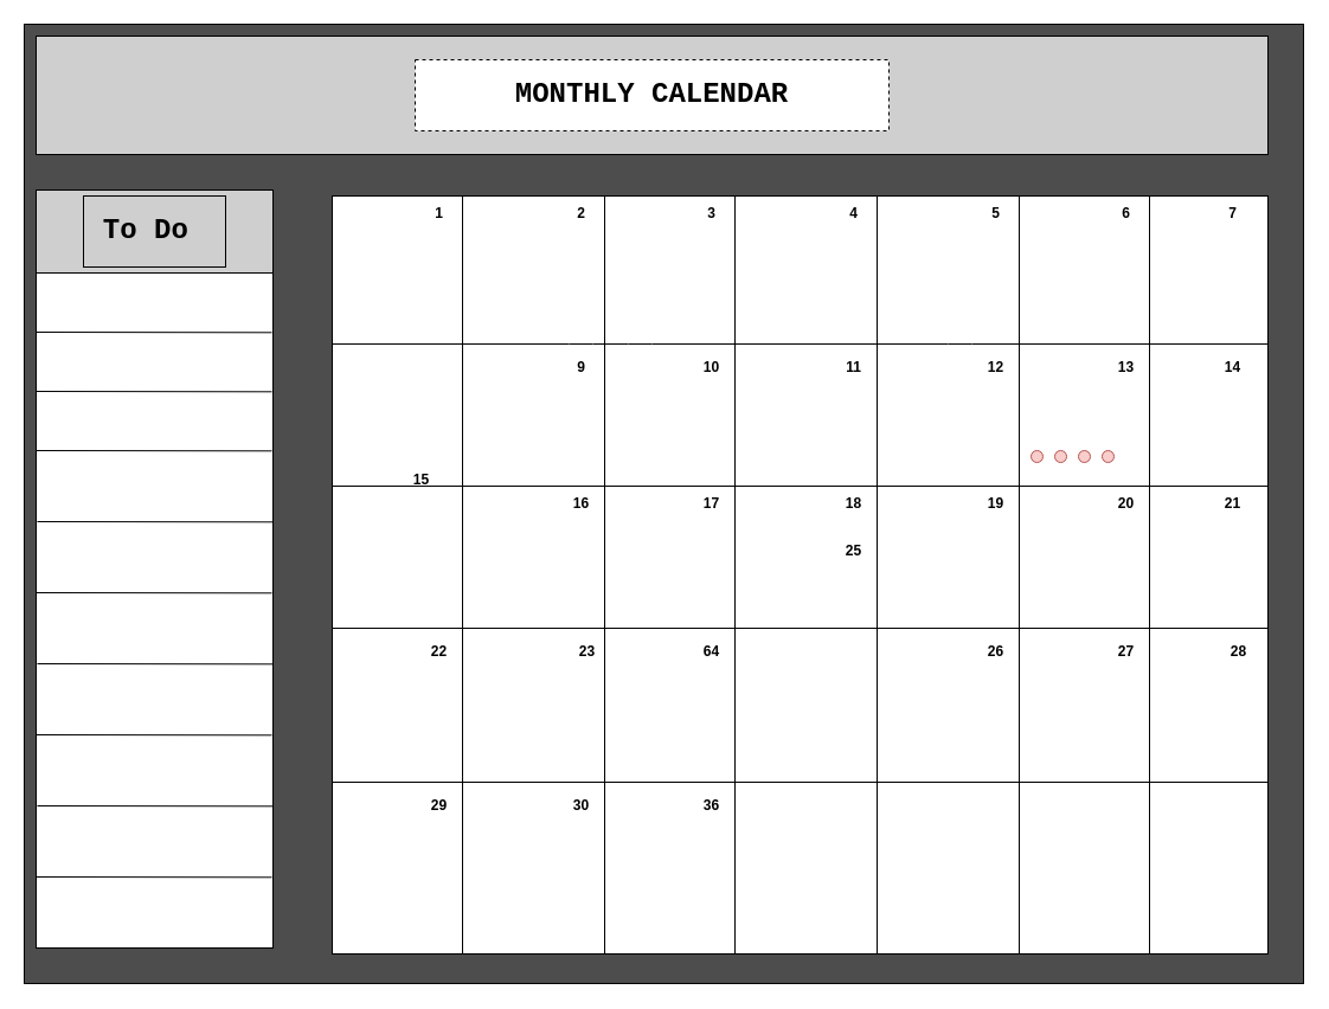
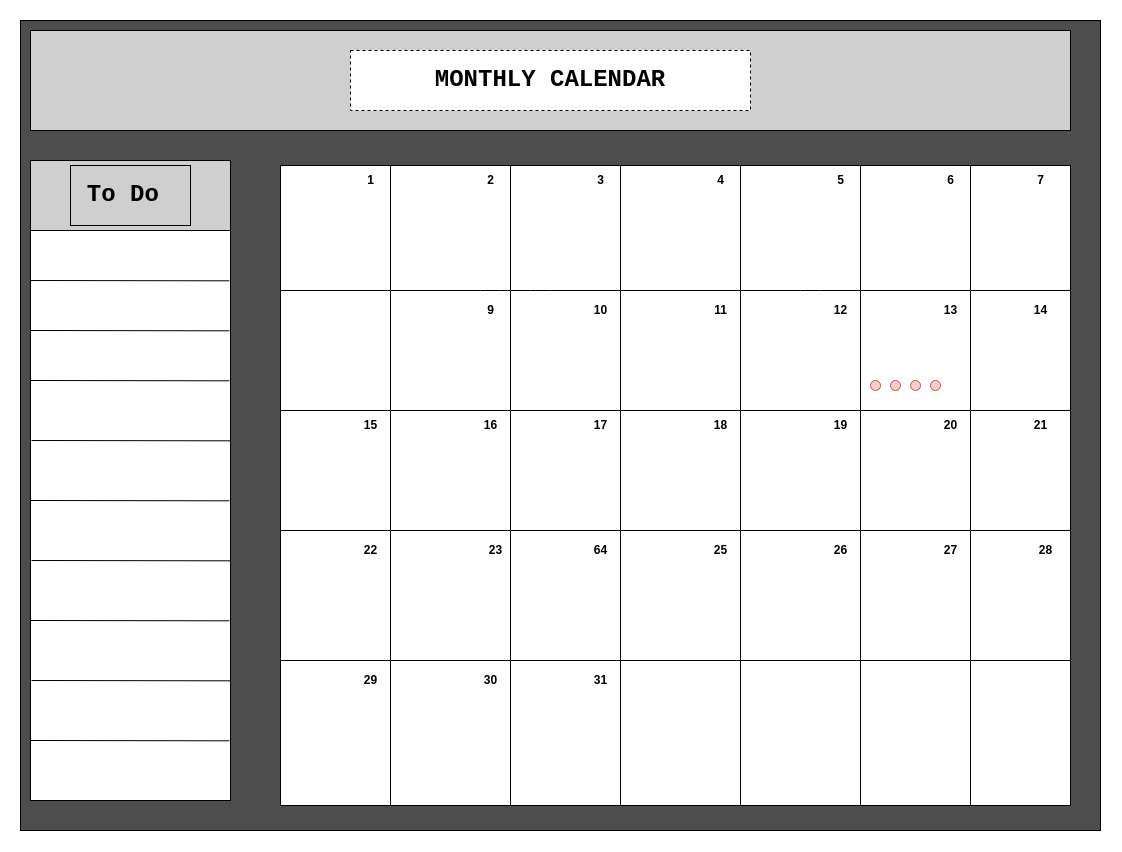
  <mxCell id="0" />
  <mxCell id="1" parent="0" />
  <mxCell id="2" value="" style="whiteSpace=wrap;html=1;fillColor=#4D4D4D;" parent="1" vertex="1"><mxGeometry x="20" y="20" width="1080" height="810" as="geometry" /></mxCell>
  <mxCell id="3" value="" style="rounded=0;whiteSpace=wrap;html=1;fillColor=#CFCFCF;" parent="1" vertex="1"><mxGeometry x="30" y="30" width="1040" height="100" as="geometry" /></mxCell>
  <mxCell id="4" value="&lt;font style=&quot;font-size: 24px&quot; face=&quot;Courier New&quot;&gt;&lt;b&gt;MONTHLY CALENDAR&lt;/b&gt;&lt;/font&gt;" style="whiteSpace=wrap;html=1;dashed=1;" parent="1" vertex="1"><mxGeometry x="350" y="50" width="400" height="60" as="geometry" /></mxCell>
  <mxCell id="5" value="" style="rounded=0;whiteSpace=wrap;html=1;fillColor=#FFFFFF;" parent="1" vertex="1"><mxGeometry x="30" y="160" width="200" height="640" as="geometry" /></mxCell>
  <mxCell id="6" value="" style="rounded=0;whiteSpace=wrap;html=1;" parent="1" vertex="1"><mxGeometry x="280" y="165" width="790" height="640" as="geometry" /></mxCell>
  <mxCell id="7" value="" style="rounded=0;whiteSpace=wrap;html=1;fillColor=#CFCFCF;" parent="1" vertex="1"><mxGeometry x="30" y="160" width="200" height="70" as="geometry" /></mxCell>
  <mxCell id="8" value="&lt;font style=&quot;font-size: 24px&quot; face=&quot;Courier New&quot;&gt;&lt;b&gt;To Do&amp;nbsp;&lt;/b&gt;&lt;/font&gt;" style="whiteSpace=wrap;html=1;fillColor=#cfcfcf;" parent="1" vertex="1"><mxGeometry x="70" y="165" width="120" height="60" as="geometry" /></mxCell>
  <mxCell id="9" value="" style="endArrow=none;html=1;entryX=0.995;entryY=0.188;entryDx=0;entryDy=0;entryPerimeter=0;" parent="1" target="5" edge="1"><mxGeometry width="50" height="50" relative="1" as="geometry"><mxPoint x="30" y="280" as="sourcePoint" /><mxPoint x="130" y="300" as="targetPoint" /></mxGeometry></mxCell>
  <mxCell id="10" value="" style="endArrow=none;html=1;entryX=0.995;entryY=0.188;entryDx=0;entryDy=0;entryPerimeter=0;" parent="1" edge="1"><mxGeometry width="50" height="50" relative="1" as="geometry"><mxPoint x="30" y="330" as="sourcePoint" /><mxPoint x="229" y="330.32" as="targetPoint" /></mxGeometry></mxCell>
  <mxCell id="11" value="" style="endArrow=none;html=1;entryX=0.995;entryY=0.188;entryDx=0;entryDy=0;entryPerimeter=0;" parent="1" edge="1"><mxGeometry width="50" height="50" relative="1" as="geometry"><mxPoint x="30" y="380" as="sourcePoint" /><mxPoint x="229" y="380.32" as="targetPoint" /></mxGeometry></mxCell>
  <mxCell id="12" value="" style="endArrow=none;html=1;entryX=0.995;entryY=0.188;entryDx=0;entryDy=0;entryPerimeter=0;" parent="1" edge="1"><mxGeometry width="50" height="50" relative="1" as="geometry"><mxPoint x="31" y="440" as="sourcePoint" /><mxPoint x="230" y="440.32" as="targetPoint" /></mxGeometry></mxCell>
  <mxCell id="13" value="" style="endArrow=none;html=1;entryX=0.995;entryY=0.188;entryDx=0;entryDy=0;entryPerimeter=0;" parent="1" edge="1"><mxGeometry width="50" height="50" relative="1" as="geometry"><mxPoint x="30" y="500" as="sourcePoint" /><mxPoint x="229" y="500.32" as="targetPoint" /></mxGeometry></mxCell>
  <mxCell id="14" value="" style="endArrow=none;html=1;entryX=0.995;entryY=0.188;entryDx=0;entryDy=0;entryPerimeter=0;" parent="1" edge="1"><mxGeometry width="50" height="50" relative="1" as="geometry"><mxPoint x="31" y="560" as="sourcePoint" /><mxPoint x="230" y="560.32" as="targetPoint" /></mxGeometry></mxCell>
  <mxCell id="15" value="" style="endArrow=none;html=1;entryX=0.995;entryY=0.188;entryDx=0;entryDy=0;entryPerimeter=0;" parent="1" edge="1"><mxGeometry width="50" height="50" relative="1" as="geometry"><mxPoint x="30" y="620" as="sourcePoint" /><mxPoint x="229" y="620.32" as="targetPoint" /></mxGeometry></mxCell>
  <mxCell id="16" value="" style="endArrow=none;html=1;entryX=0.995;entryY=0.188;entryDx=0;entryDy=0;entryPerimeter=0;" parent="1" edge="1"><mxGeometry width="50" height="50" relative="1" as="geometry"><mxPoint x="31" y="680" as="sourcePoint" /><mxPoint x="230" y="680.32" as="targetPoint" /></mxGeometry></mxCell>
  <mxCell id="17" value="" style="endArrow=none;html=1;entryX=0.995;entryY=0.188;entryDx=0;entryDy=0;entryPerimeter=0;" parent="1" edge="1"><mxGeometry width="50" height="50" relative="1" as="geometry"><mxPoint x="30" y="740" as="sourcePoint" /><mxPoint x="229" y="740.32" as="targetPoint" /></mxGeometry></mxCell>
  <mxCell id="18" value="" style="endArrow=none;html=1;" parent="1" edge="1"><mxGeometry width="50" height="50" relative="1" as="geometry"><mxPoint x="280" y="290" as="sourcePoint" /><mxPoint x="1070" y="290" as="targetPoint" /><Array as="points"><mxPoint x="490" y="290" /><mxPoint x="540" y="290" /><mxPoint x="810" y="290" /></Array></mxGeometry></mxCell>
  <mxCell id="19" value="" style="endArrow=none;html=1;entryX=1;entryY=0.25;entryDx=0;entryDy=0;" parent="1" edge="1"><mxGeometry width="50" height="50" relative="1" as="geometry"><mxPoint x="280" y="410" as="sourcePoint" /><mxPoint x="1070" y="410" as="targetPoint" /></mxGeometry></mxCell>
  <mxCell id="20" value="" style="endArrow=none;html=1;entryX=1;entryY=0.25;entryDx=0;entryDy=0;" parent="1" edge="1"><mxGeometry width="50" height="50" relative="1" as="geometry"><mxPoint x="280" y="530" as="sourcePoint" /><mxPoint x="1070" y="530" as="targetPoint" /></mxGeometry></mxCell>
  <mxCell id="21" value="" style="endArrow=none;html=1;entryX=1;entryY=0.25;entryDx=0;entryDy=0;" parent="1" edge="1"><mxGeometry width="50" height="50" relative="1" as="geometry"><mxPoint x="280" y="660" as="sourcePoint" /><mxPoint x="1070" y="660" as="targetPoint" /></mxGeometry></mxCell>
  <mxCell id="22" value="" style="endArrow=none;html=1;entryX=0.204;entryY=0.998;entryDx=0;entryDy=0;exitX=0.204;exitY=-0.002;exitDx=0;exitDy=0;exitPerimeter=0;entryPerimeter=0;" parent="1" edge="1"><mxGeometry width="50" height="50" relative="1" as="geometry"><mxPoint x="510" y="165" as="sourcePoint" /><mxPoint x="510" y="805" as="targetPoint" /></mxGeometry></mxCell>
  <mxCell id="23" value="" style="endArrow=none;html=1;entryX=0.204;entryY=0.998;entryDx=0;entryDy=0;exitX=0.204;exitY=-0.002;exitDx=0;exitDy=0;exitPerimeter=0;entryPerimeter=0;" parent="1" edge="1"><mxGeometry width="50" height="50" relative="1" as="geometry"><mxPoint x="390" y="165" as="sourcePoint" /><mxPoint x="390" y="805" as="targetPoint" /></mxGeometry></mxCell>
  <mxCell id="24" value="" style="endArrow=none;html=1;entryX=0.204;entryY=0.998;entryDx=0;entryDy=0;exitX=0.204;exitY=-0.002;exitDx=0;exitDy=0;exitPerimeter=0;entryPerimeter=0;" parent="1" edge="1"><mxGeometry width="50" height="50" relative="1" as="geometry"><mxPoint x="620" y="165" as="sourcePoint" /><mxPoint x="620" y="805" as="targetPoint" /></mxGeometry></mxCell>
  <mxCell id="25" value="" style="endArrow=none;html=1;entryX=0.204;entryY=0.998;entryDx=0;entryDy=0;exitX=0.204;exitY=-0.002;exitDx=0;exitDy=0;exitPerimeter=0;entryPerimeter=0;" parent="1" edge="1"><mxGeometry width="50" height="50" relative="1" as="geometry"><mxPoint x="740" y="165" as="sourcePoint" /><mxPoint x="740" y="805" as="targetPoint" /></mxGeometry></mxCell>
  <mxCell id="26" value="" style="endArrow=none;html=1;entryX=0.204;entryY=0.998;entryDx=0;entryDy=0;exitX=0.204;exitY=-0.002;exitDx=0;exitDy=0;exitPerimeter=0;entryPerimeter=0;" parent="1" edge="1"><mxGeometry width="50" height="50" relative="1" as="geometry"><mxPoint x="860" y="165" as="sourcePoint" /><mxPoint x="860" y="805" as="targetPoint" /></mxGeometry></mxCell>
  <mxCell id="27" value="" style="endArrow=none;html=1;entryX=0.204;entryY=0.998;entryDx=0;entryDy=0;exitX=0.204;exitY=-0.002;exitDx=0;exitDy=0;exitPerimeter=0;entryPerimeter=0;" parent="1" edge="1"><mxGeometry width="50" height="50" relative="1" as="geometry"><mxPoint x="970" y="165" as="sourcePoint" /><mxPoint x="970" y="805" as="targetPoint" /></mxGeometry></mxCell>
  <mxCell id="28" value="1" style="text;html=1;resizable=0;autosize=1;align=center;verticalAlign=middle;points=[];fillColor=none;strokeColor=none;rounded=0;fontStyle=1" parent="1" vertex="1"><mxGeometry x="360" y="170" width="20" height="20" as="geometry" /></mxCell>
  <mxCell id="29" value="2" style="text;html=1;resizable=0;autosize=1;align=center;verticalAlign=middle;points=[];fillColor=none;strokeColor=none;rounded=0;fontStyle=1" parent="1" vertex="1"><mxGeometry x="480" y="170" width="20" height="20" as="geometry" /></mxCell>
  <mxCell id="30" value="3" style="text;html=1;resizable=0;autosize=1;align=center;verticalAlign=middle;points=[];fillColor=none;strokeColor=none;rounded=0;fontStyle=1" parent="1" vertex="1"><mxGeometry x="590" y="170" width="20" height="20" as="geometry" /></mxCell>
  <mxCell id="31" value="4" style="text;html=1;resizable=0;autosize=1;align=center;verticalAlign=middle;points=[];fillColor=none;strokeColor=none;rounded=0;fontStyle=1" parent="1" vertex="1"><mxGeometry x="710" y="170" width="20" height="20" as="geometry" /></mxCell>
  <mxCell id="32" value="5" style="text;html=1;resizable=0;autosize=1;align=center;verticalAlign=middle;points=[];fillColor=none;strokeColor=none;rounded=0;fontStyle=1" parent="1" vertex="1"><mxGeometry x="830" y="170" width="20" height="20" as="geometry" /></mxCell>
  <mxCell id="33" value="6" style="text;html=1;resizable=0;autosize=1;align=center;verticalAlign=middle;points=[];fillColor=none;strokeColor=none;rounded=0;fontStyle=1" parent="1" vertex="1"><mxGeometry x="940" y="170" width="20" height="20" as="geometry" /></mxCell>
  <mxCell id="34" value="7" style="text;html=1;resizable=0;autosize=1;align=center;verticalAlign=middle;points=[];fillColor=none;strokeColor=none;rounded=0;fontStyle=1" parent="1" vertex="1"><mxGeometry x="1030" y="170" width="20" height="20" as="geometry" /></mxCell>
  <mxCell id="35" value="9" style="text;html=1;resizable=0;autosize=1;align=center;verticalAlign=middle;points=[];fillColor=none;strokeColor=none;rounded=0;fontStyle=1" parent="1" vertex="1"><mxGeometry x="480" y="300" width="20" height="20" as="geometry" /></mxCell>
  <mxCell id="36" value="10" style="text;html=1;resizable=0;autosize=1;align=center;verticalAlign=middle;points=[];fillColor=none;strokeColor=none;rounded=0;fontStyle=1" parent="1" vertex="1"><mxGeometry x="585" y="300" width="30" height="20" as="geometry" /></mxCell>
  <mxCell id="37" value="11" style="text;html=1;resizable=0;autosize=1;align=center;verticalAlign=middle;points=[];fillColor=none;strokeColor=none;rounded=0;fontStyle=1" parent="1" vertex="1"><mxGeometry x="705" y="300" width="30" height="20" as="geometry" /></mxCell>
  <mxCell id="38" value="12" style="text;html=1;resizable=0;autosize=1;align=center;verticalAlign=middle;points=[];fillColor=none;strokeColor=none;rounded=0;fontStyle=1" parent="1" vertex="1"><mxGeometry x="825" y="300" width="30" height="20" as="geometry" /></mxCell>
  <mxCell id="39" value="13" style="text;html=1;resizable=0;autosize=1;align=center;verticalAlign=middle;points=[];fillColor=none;strokeColor=none;rounded=0;fontStyle=1" parent="1" vertex="1"><mxGeometry x="935" y="300" width="30" height="20" as="geometry" /></mxCell>
  <mxCell id="40" value="14&lt;span style=&quot;color: rgba(0 , 0 , 0 , 0) ; font-family: monospace ; font-size: 0px&quot;&gt;%3CmxGraphModel%3E%3Croot%3E%3CmxCell%20id%3D%220%22%2F%3E%3CmxCell%20id%3D%221%22%20parent%3D%220%22%2F%3E%3CmxCell%20id%3D%222%22%20value%3D%221%22%20style%3D%22text%3Bhtml%3D1%3Bresizable%3D0%3Bautosize%3D1%3Balign%3Dcenter%3BverticalAlign%3Dmiddle%3Bpoints%3D%5B%5D%3BfillColor%3Dnone%3BstrokeColor%3Dnone%3Brounded%3D0%3B%22%20vertex%3D%221%22%20parent%3D%221%22%3E%3CmxGeometry%20x%3D%22360%22%20y%3D%22170%22%20width%3D%2220%22%20height%3D%2220%22%20as%3D%22geometry%22%2F%3E%3C%2FmxCell%3E%3C%2Froot%3E%3C%2FmxGraphModel%3E&lt;/span&gt;&lt;span style=&quot;color: rgba(0 , 0 , 0 , 0) ; font-family: monospace ; font-size: 0px&quot;&gt;%3CmxGraphModel%3E%3Croot%3E%3CmxCell%20id%3D%220%22%2F%3E%3CmxCell%20id%3D%221%22%20parent%3D%220%22%2F%3E%3CmxCell%20id%3D%222%22%20value%3D%221%22%20style%3D%22text%3Bhtml%3D1%3Bresizable%3D0%3Bautosize%3D1%3Balign%3Dcenter%3BverticalAlign%3Dmiddle%3Bpoints%3D%5B%5D%3BfillColor%3Dnone%3BstrokeColor%3Dnone%3Brounded%3D0%3B%22%20vertex%3D%221%22%20parent%3D%221%22%3E%3CmxGeometry%20x%3D%22360%22%20y%3D%22170%22%20width%3D%2220%22%20height%3D%2220%22%20as%3D%22geometry%22%2F%3E%3C%2FmxCell%3E%3C%2Froot%3E%3C%2FmxGraphModel%3E&lt;/span&gt;" style="text;html=1;resizable=0;autosize=1;align=center;verticalAlign=middle;points=[];fillColor=none;strokeColor=none;rounded=0;fontStyle=1" parent="1" vertex="1"><mxGeometry x="1025" y="300" width="30" height="20" as="geometry" /></mxCell>
- <mxCell id="41" value="15" style="text;html=1;resizable=0;autosize=1;align=center;verticalAlign=middle;points=[];fillColor=none;strokeColor=none;rounded=0;fontStyle=1" parent="1" vertex="1"><mxGeometry x="340" y="395" width="30" height="20" as="geometry" /></mxCell>
+ <mxCell id="41" value="15" style="text;html=1;resizable=0;autosize=1;align=center;verticalAlign=middle;points=[];fillColor=none;strokeColor=none;rounded=0;fontStyle=1" parent="1" vertex="1"><mxGeometry x="355" y="415" width="30" height="20" as="geometry" /></mxCell>
  <mxCell id="42" value="16" style="text;html=1;resizable=0;autosize=1;align=center;verticalAlign=middle;points=[];fillColor=none;strokeColor=none;rounded=0;fontStyle=1" parent="1" vertex="1"><mxGeometry x="475" y="415" width="30" height="20" as="geometry" /></mxCell>
  <mxCell id="43" value="17" style="text;html=1;resizable=0;autosize=1;align=center;verticalAlign=middle;points=[];fillColor=none;strokeColor=none;rounded=0;fontStyle=1" parent="1" vertex="1"><mxGeometry x="585" y="415" width="30" height="20" as="geometry" /></mxCell>
  <mxCell id="44" value="18" style="text;html=1;resizable=0;autosize=1;align=center;verticalAlign=middle;points=[];fillColor=none;strokeColor=none;rounded=0;fontStyle=1" parent="1" vertex="1"><mxGeometry x="705" y="415" width="30" height="20" as="geometry" /></mxCell>
  <mxCell id="45" value="19" style="text;html=1;resizable=0;autosize=1;align=center;verticalAlign=middle;points=[];fillColor=none;strokeColor=none;rounded=0;fontStyle=1" parent="1" vertex="1"><mxGeometry x="825" y="415" width="30" height="20" as="geometry" /></mxCell>
  <mxCell id="46" value="20" style="text;html=1;resizable=0;autosize=1;align=center;verticalAlign=middle;points=[];fillColor=none;strokeColor=none;rounded=0;fontStyle=1" parent="1" vertex="1"><mxGeometry x="935" y="415" width="30" height="20" as="geometry" /></mxCell>
  <mxCell id="47" value="21" style="text;html=1;resizable=0;autosize=1;align=center;verticalAlign=middle;points=[];fillColor=none;strokeColor=none;rounded=0;fontStyle=1" parent="1" vertex="1"><mxGeometry x="1025" y="415" width="30" height="20" as="geometry" /></mxCell>
  <mxCell id="48" value="22" style="text;html=1;resizable=0;autosize=1;align=center;verticalAlign=middle;points=[];fillColor=none;strokeColor=none;rounded=0;fontStyle=1" parent="1" vertex="1"><mxGeometry x="355" y="540" width="30" height="20" as="geometry" /></mxCell>
  <mxCell id="49" value="23" style="text;html=1;resizable=0;autosize=1;align=center;verticalAlign=middle;points=[];fillColor=none;strokeColor=none;rounded=0;fontStyle=1" parent="1" vertex="1"><mxGeometry x="480" y="540" width="30" height="20" as="geometry" /></mxCell>
  <mxCell id="50" value="64" style="text;html=1;resizable=0;autosize=1;align=center;verticalAlign=middle;points=[];fillColor=none;strokeColor=none;rounded=0;fontStyle=1" parent="1" vertex="1"><mxGeometry x="585" y="540" width="30" height="20" as="geometry" /></mxCell>
- <mxCell id="51" value="25" style="text;html=1;resizable=0;autosize=1;align=center;verticalAlign=middle;points=[];fillColor=none;strokeColor=none;rounded=0;fontStyle=1" parent="1" vertex="1"><mxGeometry x="705" y="455" width="30" height="20" as="geometry" /></mxCell>
+ <mxCell id="51" value="25" style="text;html=1;resizable=0;autosize=1;align=center;verticalAlign=middle;points=[];fillColor=none;strokeColor=none;rounded=0;fontStyle=1" parent="1" vertex="1"><mxGeometry x="705" y="540" width="30" height="20" as="geometry" /></mxCell>
  <mxCell id="52" value="26" style="text;html=1;resizable=0;autosize=1;align=center;verticalAlign=middle;points=[];fillColor=none;strokeColor=none;rounded=0;fontStyle=1" parent="1" vertex="1"><mxGeometry x="825" y="540" width="30" height="20" as="geometry" /></mxCell>
  <mxCell id="53" value="27" style="text;html=1;resizable=0;autosize=1;align=center;verticalAlign=middle;points=[];fillColor=none;strokeColor=none;rounded=0;fontStyle=1" parent="1" vertex="1"><mxGeometry x="935" y="540" width="30" height="20" as="geometry" /></mxCell>
  <mxCell id="54" value="28&lt;span style=&quot;color: rgba(0 , 0 , 0 , 0) ; font-family: monospace ; font-size: 0px&quot;&gt;%3CmxGraphModel%3E%3Croot%3E%3CmxCell%20id%3D%220%22%2F%3E%3CmxCell%20id%3D%221%22%20parent%3D%220%22%2F%3E%3CmxCell%20id%3D%222%22%20value%3D%221%22%20style%3D%22text%3Bhtml%3D1%3Bresizable%3D0%3Bautosize%3D1%3Balign%3Dcenter%3BverticalAlign%3Dmiddle%3Bpoints%3D%5B%5D%3BfillColor%3Dnone%3BstrokeColor%3Dnone%3Brounded%3D0%3B%22%20vertex%3D%221%22%20parent%3D%221%22%3E%3CmxGeometry%20x%3D%22360%22%20y%3D%22170%22%20width%3D%2220%22%20height%3D%2220%22%20as%3D%22geometry%22%2F%3E%3C%2FmxCell%3E%3C%2Froot%3E%3C%2FmxGraphModel%3E&lt;/span&gt;" style="text;html=1;resizable=0;autosize=1;align=center;verticalAlign=middle;points=[];fillColor=none;strokeColor=none;rounded=0;fontStyle=1" parent="1" vertex="1"><mxGeometry x="1030" y="540" width="30" height="20" as="geometry" /></mxCell>
  <mxCell id="55" value="29" style="text;html=1;resizable=0;autosize=1;align=center;verticalAlign=middle;points=[];fillColor=none;strokeColor=none;rounded=0;fontStyle=1" parent="1" vertex="1"><mxGeometry x="355" y="670" width="30" height="20" as="geometry" /></mxCell>
  <mxCell id="56" value="30" style="text;html=1;resizable=0;autosize=1;align=center;verticalAlign=middle;points=[];fillColor=none;strokeColor=none;rounded=0;fontStyle=1" parent="1" vertex="1"><mxGeometry x="475" y="670" width="30" height="20" as="geometry" /></mxCell>
- <mxCell id="57" value="36" style="text;html=1;resizable=0;autosize=1;align=center;verticalAlign=middle;points=[];fillColor=none;strokeColor=none;rounded=0;fontStyle=1" parent="1" vertex="1"><mxGeometry x="585" y="670" width="30" height="20" as="geometry" /></mxCell>
+ <mxCell id="57" value="31" style="text;html=1;resizable=0;autosize=1;align=center;verticalAlign=middle;points=[];fillColor=none;strokeColor=none;rounded=0;fontStyle=1" parent="1" vertex="1"><mxGeometry x="585" y="670" width="30" height="20" as="geometry" /></mxCell>
  <mxCell id="58" value="" style="ellipse;whiteSpace=wrap;html=1;aspect=fixed;fillColor=#f8cecc;strokeColor=#b85450;" vertex="1" parent="1"><mxGeometry x="870" y="380" width="10" height="10" as="geometry" /></mxCell>
  <mxCell id="59" value="" style="ellipse;whiteSpace=wrap;html=1;aspect=fixed;fillColor=#f8cecc;strokeColor=#b85450;" vertex="1" parent="1"><mxGeometry x="890" y="380" width="10" height="10" as="geometry" /></mxCell>
  <mxCell id="60" value="" style="ellipse;whiteSpace=wrap;html=1;aspect=fixed;fillColor=#f8cecc;strokeColor=#b85450;" vertex="1" parent="1"><mxGeometry x="910" y="380" width="10" height="10" as="geometry" /></mxCell>
  <mxCell id="61" value="" style="ellipse;whiteSpace=wrap;html=1;aspect=fixed;fillColor=#f8cecc;strokeColor=#b85450;" vertex="1" parent="1"><mxGeometry x="930" y="380" width="10" height="10" as="geometry" /></mxCell>
